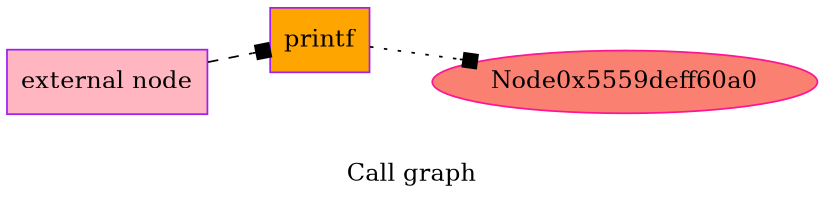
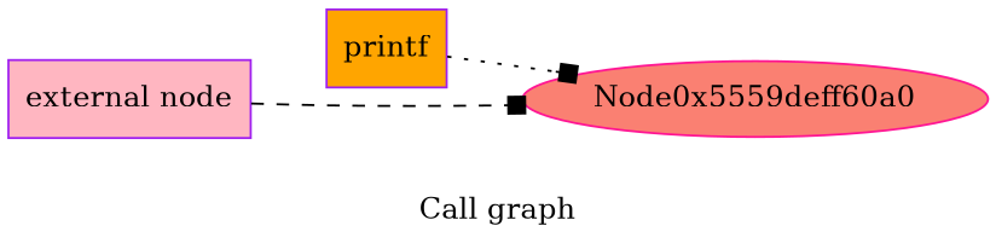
  digraph {
    label="Call graph"
    rankdir=LR
    node [color=purple shape=record style=filled]
    edge [arrowhead=box]
    n1 [fillcolor=lightpink label="{external node}"]
    n2 [fillcolor=orange label="{printf}"]
    n3 [color=deeppink fillcolor=salmon label=Node0x5559deff60a0 shape=""]
-   n1 -> n2 [style=dashed]
+   n1 -> n3 [style=dashed]
    n2 -> n3 [style=dotted]
  }
